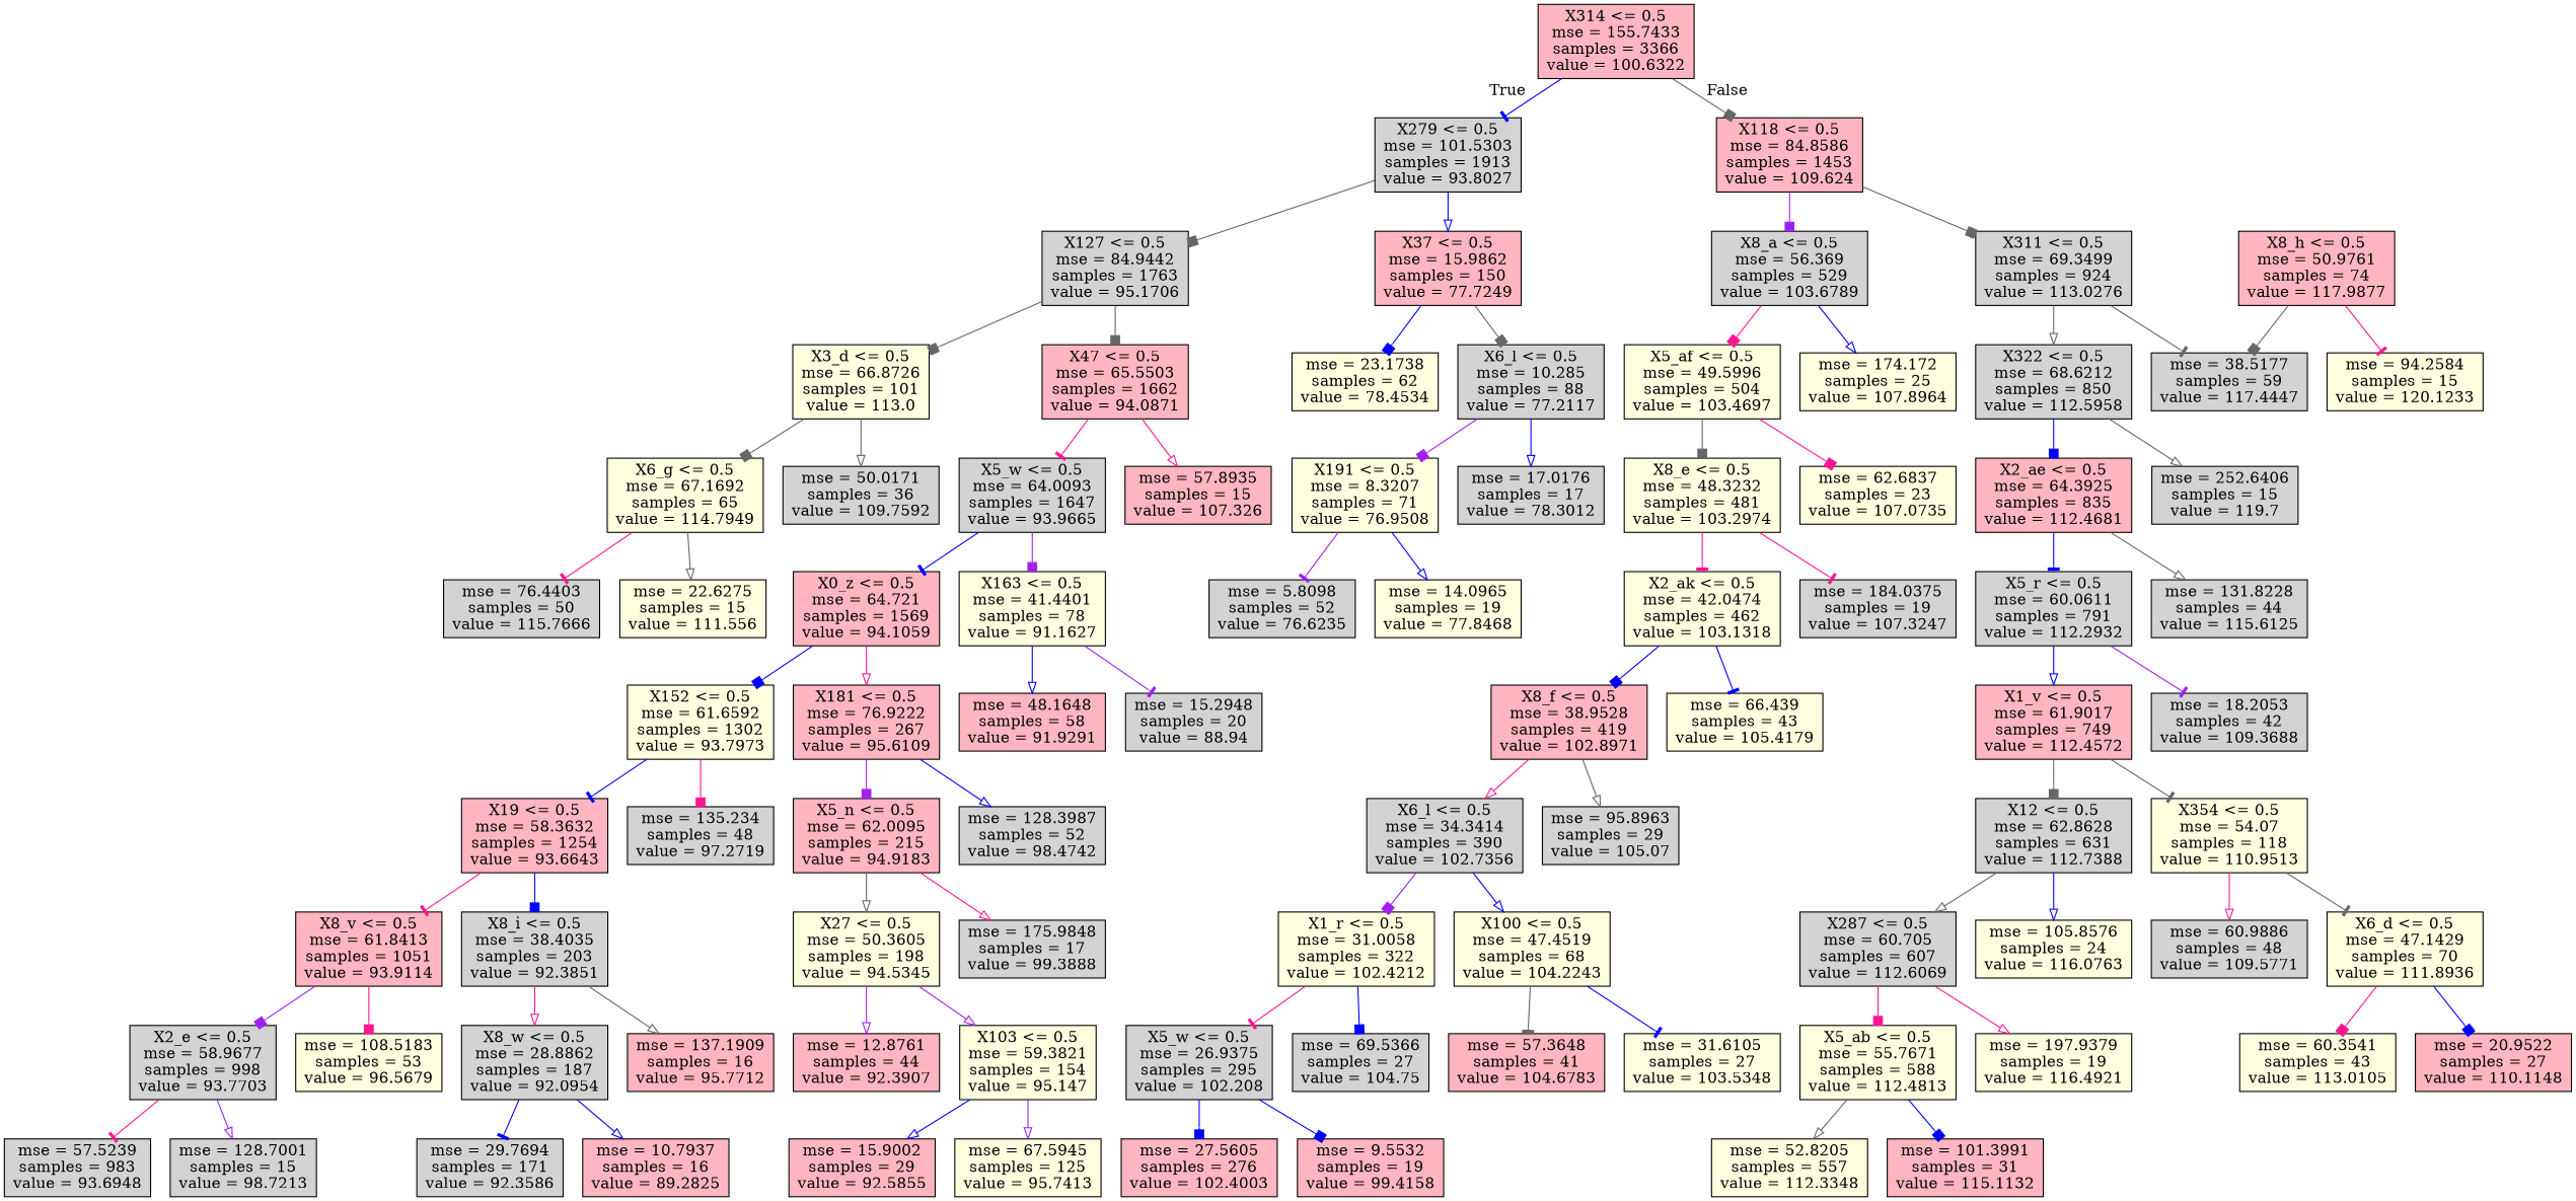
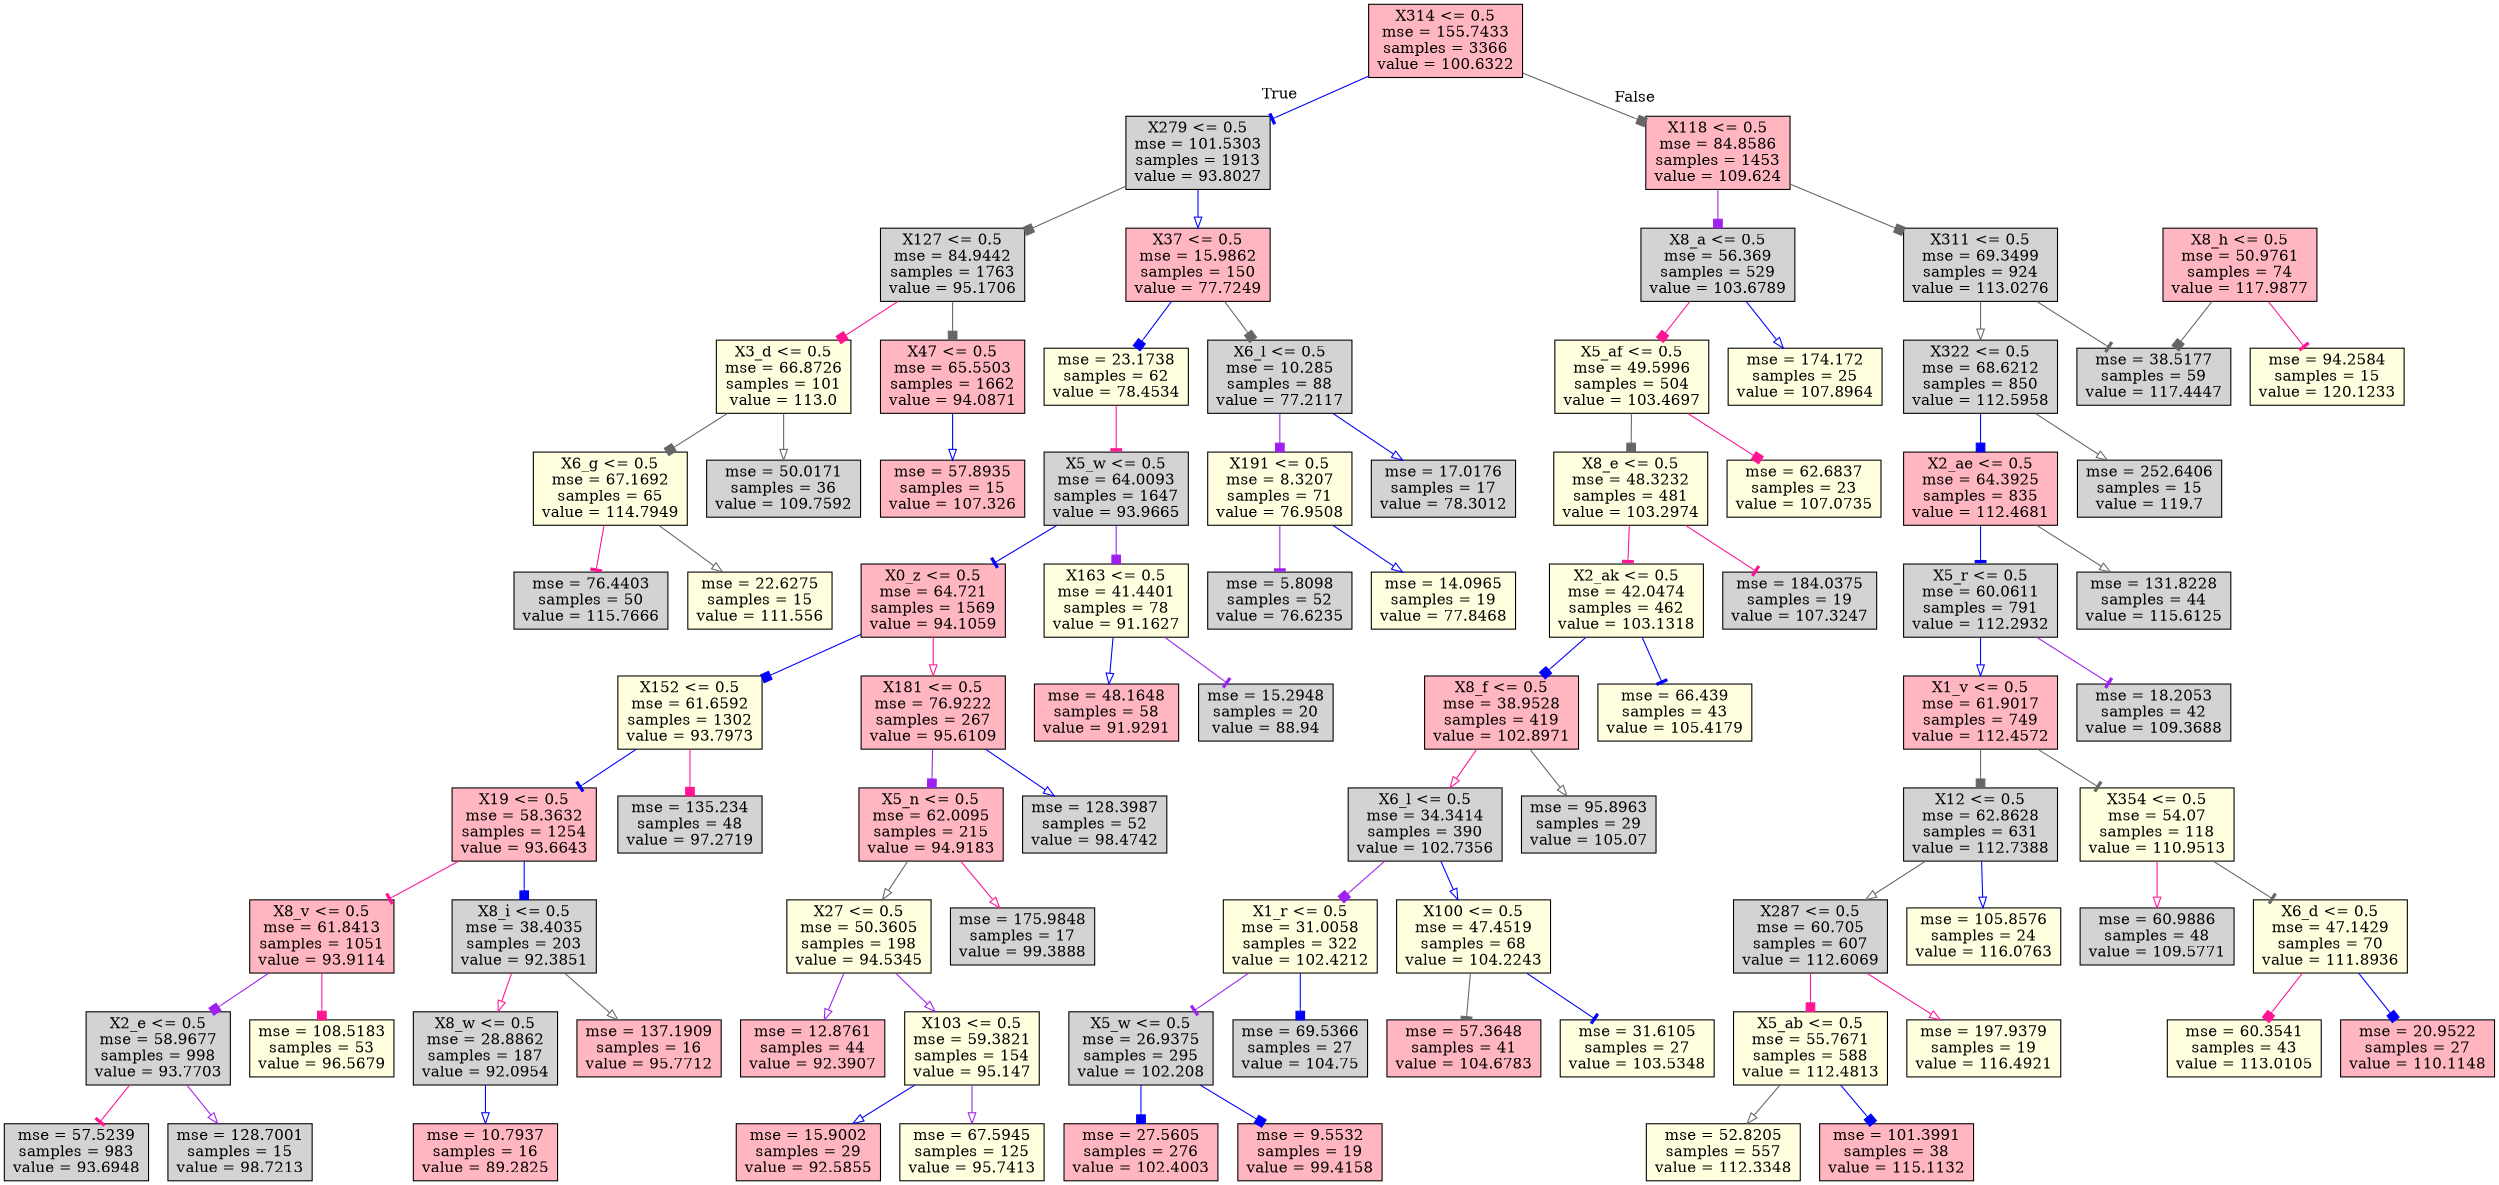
  digraph {
    node [fillcolor=lightgrey shape=box style=filled]
    edge [arrowhead=box color=blue]
    n1 [fillcolor=lightpink label="X314 <= 0.5\nmse = 155.7433\nsamples = 3366\nvalue = 100.6322"]
    n2 [label="X279 <= 0.5\nmse = 101.5303\nsamples = 1913\nvalue = 93.8027"]
    n3 [fillcolor=lightpink label="X118 <= 0.5\nmse = 84.8586\nsamples = 1453\nvalue = 109.624"]
    n4 [label="X127 <= 0.5\nmse = 84.9442\nsamples = 1763\nvalue = 95.1706"]
    n5 [fillcolor=lightpink label="X37 <= 0.5\nmse = 15.9862\nsamples = 150\nvalue = 77.7249"]
    n6 [label="X8_a <= 0.5\nmse = 56.369\nsamples = 529\nvalue = 103.6789"]
    n7 [label="X311 <= 0.5\nmse = 69.3499\nsamples = 924\nvalue = 113.0276"]
    n8 [fillcolor=lightyellow label="X3_d <= 0.5\nmse = 66.8726\nsamples = 101\nvalue = 113.0"]
    n9 [fillcolor=lightpink label="X47 <= 0.5\nmse = 65.5503\nsamples = 1662\nvalue = 94.0871"]
    n10 [fillcolor=lightyellow label="mse = 23.1738\nsamples = 62\nvalue = 78.4534"]
    n11 [label="X6_l <= 0.5\nmse = 10.285\nsamples = 88\nvalue = 77.2117"]
    n12 [fillcolor=lightyellow label="X6_g <= 0.5\nmse = 67.1692\nsamples = 65\nvalue = 114.7949"]
    n13 [label="mse = 50.0171\nsamples = 36\nvalue = 109.7592"]
    n14 [label="X5_w <= 0.5\nmse = 64.0093\nsamples = 1647\nvalue = 93.9665"]
    n15 [fillcolor=lightpink label="mse = 57.8935\nsamples = 15\nvalue = 107.326"]
    n16 [label="mse = 76.4403\nsamples = 50\nvalue = 115.7666"]
    n17 [fillcolor=lightyellow label="mse = 22.6275\nsamples = 15\nvalue = 111.556"]
    n18 [fillcolor=lightpink label="X0_z <= 0.5\nmse = 64.721\nsamples = 1569\nvalue = 94.1059"]
    n19 [fillcolor=lightyellow label="X163 <= 0.5\nmse = 41.4401\nsamples = 78\nvalue = 91.1627"]
    n20 [fillcolor=lightyellow label="X152 <= 0.5\nmse = 61.6592\nsamples = 1302\nvalue = 93.7973"]
    n21 [fillcolor=lightpink label="X181 <= 0.5\nmse = 76.9222\nsamples = 267\nvalue = 95.6109"]
    n22 [fillcolor=lightpink label="mse = 48.1648\nsamples = 58\nvalue = 91.9291"]
    n23 [label="mse = 15.2948\nsamples = 20\nvalue = 88.94"]
    n24 [fillcolor=lightpink label="X19 <= 0.5\nmse = 58.3632\nsamples = 1254\nvalue = 93.6643"]
    n25 [label="mse = 135.234\nsamples = 48\nvalue = 97.2719"]
    n26 [fillcolor=lightpink label="X5_n <= 0.5\nmse = 62.0095\nsamples = 215\nvalue = 94.9183"]
    n27 [label="mse = 128.3987\nsamples = 52\nvalue = 98.4742"]
    n28 [fillcolor=lightpink label="X8_v <= 0.5\nmse = 61.8413\nsamples = 1051\nvalue = 93.9114"]
    n29 [label="X8_i <= 0.5\nmse = 38.4035\nsamples = 203\nvalue = 92.3851"]
    n30 [label="X2_e <= 0.5\nmse = 58.9677\nsamples = 998\nvalue = 93.7703"]
    n31 [fillcolor=lightyellow label="mse = 108.5183\nsamples = 53\nvalue = 96.5679"]
    n32 [label="X8_w <= 0.5\nmse = 28.8862\nsamples = 187\nvalue = 92.0954"]
    n33 [fillcolor=lightpink label="mse = 137.1909\nsamples = 16\nvalue = 95.7712"]
    n34 [label="mse = 57.5239\nsamples = 983\nvalue = 93.6948"]
    n35 [label="mse = 128.7001\nsamples = 15\nvalue = 98.7213"]
-   n36 [label="mse = 29.7694\nsamples = 171\nvalue = 92.3586"]
    n37 [fillcolor=lightpink label="mse = 10.7937\nsamples = 16\nvalue = 89.2825"]
    n38 [fillcolor=lightyellow label="X27 <= 0.5\nmse = 50.3605\nsamples = 198\nvalue = 94.5345"]
    n39 [label="mse = 175.9848\nsamples = 17\nvalue = 99.3888"]
    n40 [fillcolor=lightpink label="mse = 12.8761\nsamples = 44\nvalue = 92.3907"]
    n41 [fillcolor=lightyellow label="X103 <= 0.5\nmse = 59.3821\nsamples = 154\nvalue = 95.147"]
    n42 [fillcolor=lightpink label="mse = 15.9002\nsamples = 29\nvalue = 92.5855"]
    n43 [fillcolor=lightyellow label="mse = 67.5945\nsamples = 125\nvalue = 95.7413"]
    n44 [fillcolor=lightyellow label="X191 <= 0.5\nmse = 8.3207\nsamples = 71\nvalue = 76.9508"]
    n45 [label="mse = 17.0176\nsamples = 17\nvalue = 78.3012"]
    n46 [label="mse = 5.8098\nsamples = 52\nvalue = 76.6235"]
    n47 [fillcolor=lightyellow label="mse = 14.0965\nsamples = 19\nvalue = 77.8468"]
    n48 [fillcolor=lightyellow label="X5_af <= 0.5\nmse = 49.5996\nsamples = 504\nvalue = 103.4697"]
    n49 [fillcolor=lightyellow label="mse = 174.172\nsamples = 25\nvalue = 107.8964"]
    n50 [label="X322 <= 0.5\nmse = 68.6212\nsamples = 850\nvalue = 112.5958"]
    n51 [label="mse = 38.5177\nsamples = 59\nvalue = 117.4447"]
    n52 [fillcolor=lightyellow label="X8_e <= 0.5\nmse = 48.3232\nsamples = 481\nvalue = 103.2974"]
    n53 [fillcolor=lightyellow label="mse = 62.6837\nsamples = 23\nvalue = 107.0735"]
    n54 [fillcolor=lightyellow label="X2_ak <= 0.5\nmse = 42.0474\nsamples = 462\nvalue = 103.1318"]
    n55 [label="mse = 184.0375\nsamples = 19\nvalue = 107.3247"]
    n56 [fillcolor=lightpink label="X8_f <= 0.5\nmse = 38.9528\nsamples = 419\nvalue = 102.8971"]
    n57 [fillcolor=lightyellow label="mse = 66.439\nsamples = 43\nvalue = 105.4179"]
    n58 [label="X6_l <= 0.5\nmse = 34.3414\nsamples = 390\nvalue = 102.7356"]
    n59 [label="mse = 95.8963\nsamples = 29\nvalue = 105.07"]
    n60 [fillcolor=lightyellow label="X1_r <= 0.5\nmse = 31.0058\nsamples = 322\nvalue = 102.4212"]
    n61 [fillcolor=lightyellow label="X100 <= 0.5\nmse = 47.4519\nsamples = 68\nvalue = 104.2243"]
    n62 [label="X5_w <= 0.5\nmse = 26.9375\nsamples = 295\nvalue = 102.208"]
    n63 [label="mse = 69.5366\nsamples = 27\nvalue = 104.75"]
    n64 [fillcolor=lightpink label="mse = 57.3648\nsamples = 41\nvalue = 104.6783"]
    n65 [fillcolor=lightyellow label="mse = 31.6105\nsamples = 27\nvalue = 103.5348"]
    n66 [fillcolor=lightpink label="mse = 27.5605\nsamples = 276\nvalue = 102.4003"]
    n67 [fillcolor=lightpink label="mse = 9.5532\nsamples = 19\nvalue = 99.4158"]
    n68 [fillcolor=lightpink label="X8_h <= 0.5\nmse = 50.9761\nsamples = 74\nvalue = 117.9877"]
    n69 [fillcolor=lightyellow label="mse = 94.2584\nsamples = 15\nvalue = 120.1233"]
    n70 [fillcolor=lightpink label="X2_ae <= 0.5\nmse = 64.3925\nsamples = 835\nvalue = 112.4681"]
    n71 [label="mse = 252.6406\nsamples = 15\nvalue = 119.7"]
    n72 [label="X5_r <= 0.5\nmse = 60.0611\nsamples = 791\nvalue = 112.2932"]
    n73 [label="mse = 131.8228\nsamples = 44\nvalue = 115.6125"]
    n74 [fillcolor=lightpink label="X1_v <= 0.5\nmse = 61.9017\nsamples = 749\nvalue = 112.4572"]
    n75 [label="mse = 18.2053\nsamples = 42\nvalue = 109.3688"]
    n76 [label="X12 <= 0.5\nmse = 62.8628\nsamples = 631\nvalue = 112.7388"]
    n77 [fillcolor=lightyellow label="X354 <= 0.5\nmse = 54.07\nsamples = 118\nvalue = 110.9513"]
    n78 [label="X287 <= 0.5\nmse = 60.705\nsamples = 607\nvalue = 112.6069"]
    n79 [fillcolor=lightyellow label="mse = 105.8576\nsamples = 24\nvalue = 116.0763"]
    n80 [label="mse = 60.9886\nsamples = 48\nvalue = 109.5771"]
    n81 [fillcolor=lightyellow label="X6_d <= 0.5\nmse = 47.1429\nsamples = 70\nvalue = 111.8936"]
    n82 [fillcolor=lightyellow label="X5_ab <= 0.5\nmse = 55.7671\nsamples = 588\nvalue = 112.4813"]
    n83 [fillcolor=lightyellow label="mse = 197.9379\nsamples = 19\nvalue = 116.4921"]
    n84 [fillcolor=lightyellow label="mse = 52.8205\nsamples = 557\nvalue = 112.3348"]
-   n85 [fillcolor=lightpink label="mse = 101.3991\nsamples = 31\nvalue = 115.1132"]
+   n85 [fillcolor=lightpink label="mse = 101.3991\nsamples = 38\nvalue = 115.1132"]
    n86 [fillcolor=lightyellow label="mse = 60.3541\nsamples = 43\nvalue = 113.0105"]
    n87 [fillcolor=lightpink label="mse = 20.9522\nsamples = 27\nvalue = 110.1148"]
    n1 -> n2 [arrowhead=tee headlabel=True labelangle=45 labeldistance=2.5]
    n1 -> n3 [color=gray40 headlabel=False labelangle=-45 labeldistance=2.5]
    n2 -> n4 [color=gray40]
    n2 -> n5 [arrowhead=onormal]
    n3 -> n6 [color=purple]
    n3 -> n7 [color=gray40]
-   n4 -> n8 [color=gray40]
+   n4 -> n8 [color=deeppink]
    n4 -> n9 [color=gray40]
    n5 -> n10
    n5 -> n11 [color=gray40]
    n6 -> n48 [color=deeppink]
    n6 -> n49 [arrowhead=onormal]
    n7 -> n50 [arrowhead=onormal color=gray40]
    n7 -> n51 [arrowhead=tee color=gray40]
    n8 -> n12 [color=gray40]
    n8 -> n13 [arrowhead=onormal color=gray40]
-   n9 -> n14 [arrowhead=tee color=deeppink]
-   n9 -> n15 [arrowhead=onormal color=deeppink]
+   n10 -> n14 [arrowhead=tee color=deeppink]
+   n9 -> n15 [arrowhead=onormal]
    n11 -> n44 [color=purple]
    n11 -> n45 [arrowhead=onormal]
    n12 -> n16 [arrowhead=tee color=deeppink]
    n12 -> n17 [arrowhead=onormal color=gray40]
    n14 -> n18 [arrowhead=tee]
    n14 -> n19 [color=purple]
    n18 -> n20
    n18 -> n21 [arrowhead=onormal color=deeppink]
    n19 -> n22 [arrowhead=onormal]
    n19 -> n23 [arrowhead=tee color=purple]
    n20 -> n24 [arrowhead=tee]
    n20 -> n25 [color=deeppink]
    n21 -> n26 [color=purple]
    n21 -> n27 [arrowhead=onormal]
    n24 -> n28 [arrowhead=tee color=deeppink]
    n24 -> n29
    n26 -> n38 [arrowhead=onormal color=gray40]
    n26 -> n39 [arrowhead=onormal color=deeppink]
    n28 -> n30 [color=purple]
    n28 -> n31 [color=deeppink]
    n29 -> n32 [arrowhead=onormal color=deeppink]
    n29 -> n33 [arrowhead=onormal color=gray40]
    n30 -> n34 [arrowhead=tee color=deeppink]
    n30 -> n35 [arrowhead=onormal color=purple]
-   n32 -> n36 [arrowhead=tee]
    n32 -> n37 [arrowhead=onormal]
    n38 -> n40 [arrowhead=onormal color=purple]
    n38 -> n41 [arrowhead=onormal color=purple]
    n41 -> n42 [arrowhead=onormal]
    n41 -> n43 [arrowhead=onormal color=purple]
    n44 -> n46 [arrowhead=tee color=purple]
    n44 -> n47 [arrowhead=onormal]
    n48 -> n52 [color=gray40]
    n48 -> n53 [color=deeppink]
    n50 -> n70
    n50 -> n71 [arrowhead=onormal color=gray40]
    n52 -> n54 [arrowhead=tee color=deeppink]
    n52 -> n55 [arrowhead=tee color=deeppink]
    n54 -> n56
    n54 -> n57 [arrowhead=tee]
    n56 -> n58 [arrowhead=onormal color=deeppink]
    n56 -> n59 [arrowhead=onormal color=gray40]
    n58 -> n60 [color=purple]
    n58 -> n61 [arrowhead=onormal]
-   n60 -> n62 [arrowhead=tee color=deeppink]
+   n60 -> n62 [arrowhead=tee color=purple]
    n60 -> n63
    n61 -> n64 [arrowhead=tee color=gray40]
    n61 -> n65 [arrowhead=tee]
    n62 -> n66
    n62 -> n67
    n68 -> n51 [color=gray40]
    n68 -> n69 [arrowhead=tee color=deeppink]
    n70 -> n72 [arrowhead=tee]
    n70 -> n73 [arrowhead=onormal color=gray40]
    n72 -> n74 [arrowhead=onormal]
    n72 -> n75 [arrowhead=tee color=purple]
    n74 -> n76 [color=gray40]
    n74 -> n77 [arrowhead=tee color=gray40]
    n76 -> n78 [arrowhead=onormal color=gray40]
    n76 -> n79 [arrowhead=onormal]
    n77 -> n80 [arrowhead=onormal color=deeppink]
    n77 -> n81 [arrowhead=tee color=gray40]
    n78 -> n82 [color=deeppink]
    n78 -> n83 [arrowhead=onormal color=deeppink]
    n81 -> n86 [color=deeppink]
    n81 -> n87
    n82 -> n84 [arrowhead=onormal color=gray40]
    n82 -> n85
  }
